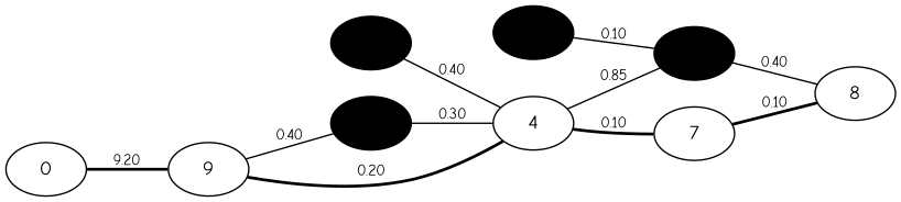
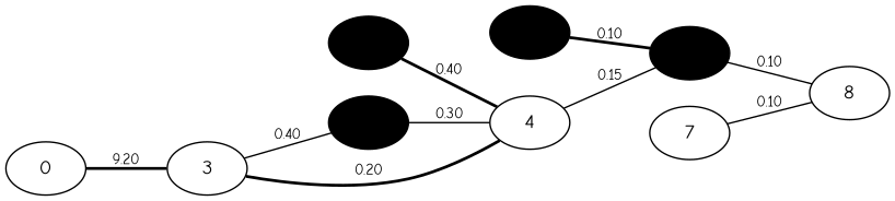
  graph {
    d2toptions="-ftikz -tmath --tikzedgelabels"
    fontname="Comic Neue"
    rankdir=LR
    node [fontname="Comic Neue"]
    edge [fontname="Comic Neue" fontsize=10]
    6 [color="green!40" style=filled]
    1 [color="gray!40" style=filled]
    2 [color="gray!40" style=filled]
    5 [color="gray!40" style=filled]
    4
    8
    7
    0
-   3 [label=9]
+   3
    subgraph sub_1 {
      6
    }
    subgraph sub_2 {
      1
      2
      5
    }
    6 -- 4 [label=0.30]
-   1 -- 4 [label=0.40]
-   2 -- 5 [label=0.10]
-   5 -- 8 [label=0.40]
-   4 -- 5 [label=0.85]
-   4 -- 7 [label=0.10 style=bold]
-   7 -- 8 [label=0.10 style=bold]
+   1 -- 4 [label=0.40 style=bold]
+   2 -- 5 [label=0.10 style=bold]
+   5 -- 8 [label=0.10]
+   4 -- 5 [label=0.15]
+   7 -- 8 [label=0.10 style=solid]
    0 -- 3 [label=9.20 style=bold]
    3 -- 6 [label=0.40]
    3 -- 4 [label=0.20 style=bold]
  }
